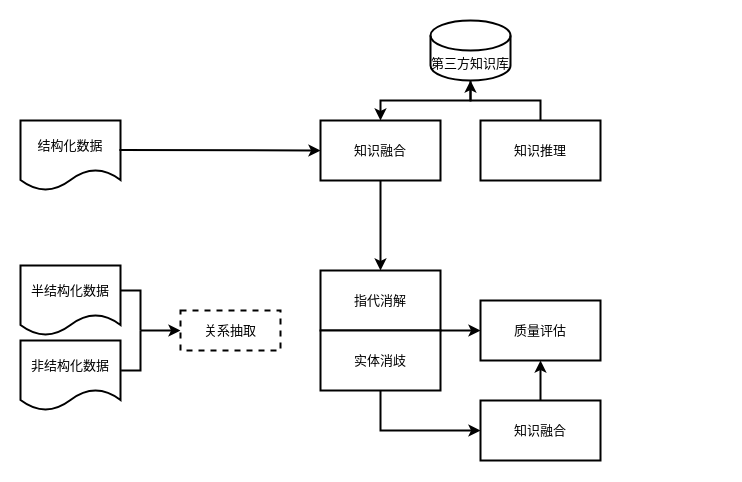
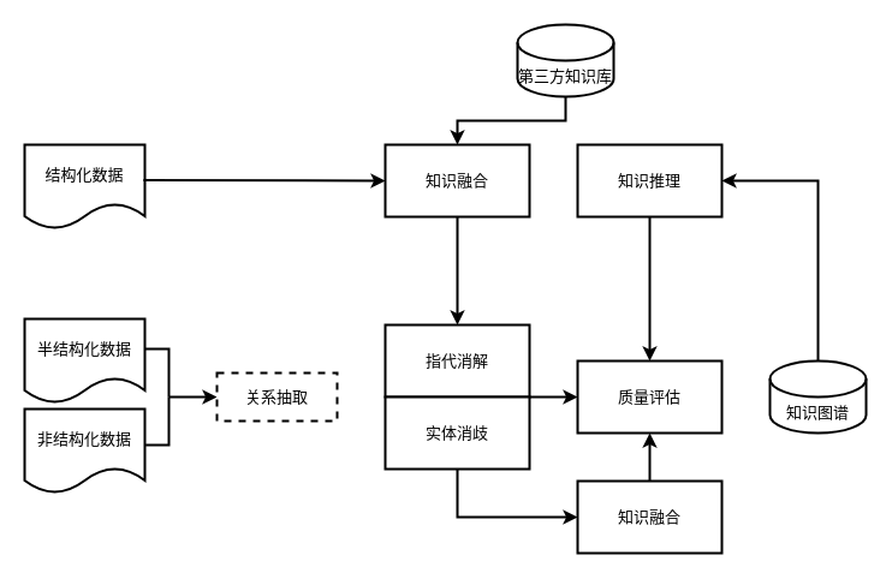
  <mxCell id="0" />
  <mxCell id="1" parent="0" />
  <mxCell id="2" value="" style="edgeStyle=orthogonalEdgeStyle;rounded=0;orthogonalLoop=1;jettySize=auto;html=1;strokeWidth=2;fontSize=13;fontStyle=0" edge="1" parent="1" source="3" target="22"><mxGeometry relative="1" as="geometry" /></mxCell>
  <mxCell id="3" value="知识融合" style="rounded=0;whiteSpace=wrap;html=1;strokeWidth=2;fontSize=13;fontStyle=0" vertex="1" parent="1"><mxGeometry x="320" y="120" width="120" height="60" as="geometry" /></mxCell>
- <mxCell id="4" value="" style="edgeStyle=orthogonalEdgeStyle;rounded=0;orthogonalLoop=1;jettySize=auto;html=1;strokeWidth=2;fontSize=13;fontStyle=0;" edge="1" parent="1" source="5" target="18"><mxGeometry relative="1" as="geometry"><mxPoint x="540" y="290" as="targetPoint" /></mxGeometry></mxCell>
+ <mxCell id="4" value="" style="edgeStyle=orthogonalEdgeStyle;rounded=0;orthogonalLoop=1;jettySize=auto;html=1;entryX=0.5;entryY=0;entryDx=0;entryDy=0;strokeWidth=2;fontSize=13;fontStyle=0" edge="1" parent="1" source="5" target="6"><mxGeometry relative="1" as="geometry"><mxPoint x="540" y="290" as="targetPoint" /></mxGeometry></mxCell>
  <mxCell id="5" value="知识推理" style="rounded=0;whiteSpace=wrap;html=1;strokeWidth=2;fontSize=13;fontStyle=0" vertex="1" parent="1"><mxGeometry x="480" y="120" width="120" height="60" as="geometry" /></mxCell>
  <mxCell id="6" value="质量评估" style="rounded=0;whiteSpace=wrap;html=1;strokeWidth=2;fontSize=13;fontStyle=0" vertex="1" parent="1"><mxGeometry x="480" y="300" width="120" height="60" as="geometry" /></mxCell>
  <mxCell id="7" value="" style="edgeStyle=orthogonalEdgeStyle;rounded=0;orthogonalLoop=1;jettySize=auto;html=1;strokeWidth=2;fontSize=13;fontStyle=0" edge="1" parent="1" source="8" target="6"><mxGeometry relative="1" as="geometry" /></mxCell>
  <mxCell id="8" value="知识融合" style="rounded=0;whiteSpace=wrap;html=1;strokeWidth=2;fontSize=13;fontStyle=0" vertex="1" parent="1"><mxGeometry x="480" y="400" width="120" height="60" as="geometry" /></mxCell>
+ <mxCell id="9" value="知识图谱" style="shape=cylinder3;whiteSpace=wrap;html=1;boundedLbl=1;backgroundOutline=1;size=15;strokeWidth=2;fontSize=13;fontStyle=0" vertex="1" parent="1"><mxGeometry x="640" y="300" width="80" height="60" as="geometry" /></mxCell>
  <mxCell id="10" value="" style="endArrow=classic;html=1;rounded=0;entryX=0;entryY=0.5;entryDx=0;entryDy=0;strokeWidth=2;fontSize=13;fontStyle=0" edge="1" parent="1" target="20"><mxGeometry width="50" height="50" relative="1" as="geometry"><mxPoint x="140" y="330" as="sourcePoint" /><mxPoint x="350" y="340" as="targetPoint" /></mxGeometry></mxCell>
  <mxCell id="11" value="" style="endArrow=none;html=1;rounded=0;strokeWidth=2;fontSize=13;fontStyle=0" edge="1" parent="1"><mxGeometry width="50" height="50" relative="1" as="geometry"><mxPoint x="120" y="290" as="sourcePoint" /><mxPoint x="140" y="330" as="targetPoint" /><Array as="points"><mxPoint x="140" y="290" /></Array></mxGeometry></mxCell>
  <mxCell id="12" value="半结构化数据" style="shape=document;whiteSpace=wrap;html=1;boundedLbl=1;strokeWidth=2;fontSize=13;fontStyle=0" vertex="1" parent="1"><mxGeometry x="20" y="265" width="100" height="70" as="geometry" /></mxCell>
  <mxCell id="13" value="结构化数据" style="shape=document;whiteSpace=wrap;html=1;boundedLbl=1;strokeWidth=2;fontSize=13;fontStyle=0" vertex="1" parent="1"><mxGeometry x="20" y="120" width="100" height="70" as="geometry" /></mxCell>
  <mxCell id="14" value="非结构化数据" style="shape=document;whiteSpace=wrap;html=1;boundedLbl=1;strokeWidth=2;fontSize=13;fontStyle=0" vertex="1" parent="1"><mxGeometry x="20" y="340" width="100" height="70" as="geometry" /></mxCell>
  <mxCell id="15" value="" style="endArrow=none;html=1;rounded=0;exitX=1.006;exitY=0.429;exitDx=0;exitDy=0;exitPerimeter=0;strokeWidth=2;fontSize=13;fontStyle=0" edge="1" parent="1" source="14"><mxGeometry width="50" height="50" relative="1" as="geometry"><mxPoint x="140" y="370" as="sourcePoint" /><mxPoint x="140" y="330" as="targetPoint" /><Array as="points"><mxPoint x="140" y="370" /></Array></mxGeometry></mxCell>
  <mxCell id="16" value="" style="endArrow=classic;html=1;rounded=0;exitX=0.989;exitY=0.421;exitDx=0;exitDy=0;exitPerimeter=0;entryX=0;entryY=0.5;entryDx=0;entryDy=0;strokeWidth=2;fontSize=13;fontStyle=0" edge="1" parent="1" source="13" target="3"><mxGeometry width="50" height="50" relative="1" as="geometry"><mxPoint x="140" y="220" as="sourcePoint" /><mxPoint x="260" y="150" as="targetPoint" /></mxGeometry></mxCell>
  <mxCell id="17" value="" style="edgeStyle=orthogonalEdgeStyle;rounded=0;orthogonalLoop=1;jettySize=auto;html=1;strokeWidth=2;fontSize=13;fontStyle=0" edge="1" parent="1" source="18" target="3"><mxGeometry relative="1" as="geometry" /></mxCell>
  <mxCell id="18" value="第三方知识库" style="shape=cylinder3;whiteSpace=wrap;html=1;boundedLbl=1;backgroundOutline=1;size=15;strokeWidth=2;fontSize=13;fontStyle=0" vertex="1" parent="1"><mxGeometry x="430" y="20" width="80" height="60" as="geometry" /></mxCell>
  <mxCell id="19" value="" style="group;strokeWidth=2;fontSize=13;fontStyle=0" vertex="1" connectable="0" parent="1"><mxGeometry x="180" y="270" width="100" height="120" as="geometry" /></mxCell>
  <mxCell id="20" value="关系抽取" style="rounded=0;whiteSpace=wrap;html=1;strokeWidth=2;fontSize=13;fontStyle=0;dashed=1;" vertex="1" parent="19"><mxGeometry y="40" width="100" height="40" as="geometry" /></mxCell>
  <mxCell id="21" value="" style="group;strokeWidth=2;fontSize=13;fontStyle=0" vertex="1" connectable="0" parent="1"><mxGeometry x="320" y="270" width="120" height="120" as="geometry" /></mxCell>
  <mxCell id="22" value="指代消解" style="rounded=0;whiteSpace=wrap;html=1;strokeWidth=2;fontSize=13;fontStyle=0" vertex="1" parent="21"><mxGeometry width="120" height="60" as="geometry" /></mxCell>
  <mxCell id="23" value="实体消歧" style="rounded=0;whiteSpace=wrap;html=1;strokeWidth=2;fontSize=13;fontStyle=0" vertex="1" parent="21"><mxGeometry y="60" width="120" height="60" as="geometry" /></mxCell>
  <mxCell id="24" value="" style="endArrow=classic;html=1;rounded=0;entryX=0;entryY=0.5;entryDx=0;entryDy=0;exitX=1;exitY=0;exitDx=0;exitDy=0;strokeWidth=2;fontSize=13;fontStyle=0" edge="1" parent="1" source="23" target="6"><mxGeometry width="50" height="50" relative="1" as="geometry"><mxPoint x="420" y="430" as="sourcePoint" /><mxPoint x="470" y="380" as="targetPoint" /></mxGeometry></mxCell>
  <mxCell id="25" value="" style="endArrow=classic;html=1;rounded=0;entryX=0;entryY=0.5;entryDx=0;entryDy=0;strokeWidth=2;fontSize=13;fontStyle=0" edge="1" parent="1" target="8"><mxGeometry width="50" height="50" relative="1" as="geometry"><mxPoint x="380" y="390" as="sourcePoint" /><mxPoint x="490" y="440" as="targetPoint" /><Array as="points"><mxPoint x="380" y="430" /></Array></mxGeometry></mxCell>
+ <mxCell id="26" value="" style="endArrow=classic;html=1;rounded=0;exitX=0.5;exitY=0;exitDx=0;exitDy=0;exitPerimeter=0;entryX=1;entryY=0.5;entryDx=0;entryDy=0;strokeWidth=2;fontSize=13;fontStyle=0" edge="1" parent="1" source="9" target="5"><mxGeometry width="50" height="50" relative="1" as="geometry"><mxPoint x="500" y="350" as="sourcePoint" /><mxPoint x="590" y="250" as="targetPoint" /><Array as="points"><mxPoint x="680" y="150" /></Array></mxGeometry></mxCell>
